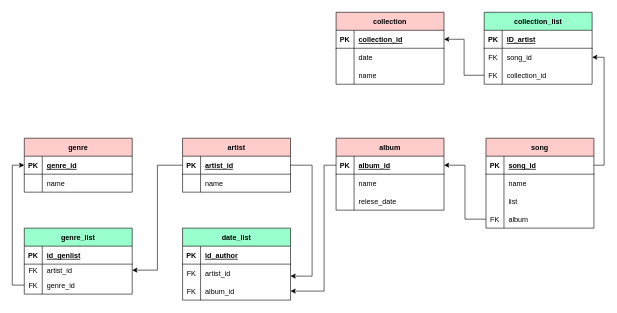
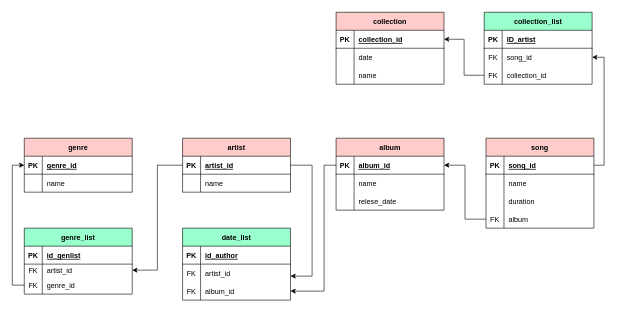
  <mxCell id="0" />
  <mxCell id="1" parent="0" />
  <mxCell id="2" value="genre" style="shape=table;startSize=30;container=1;collapsible=1;childLayout=tableLayout;fixedRows=1;rowLines=0;fontStyle=1;align=center;resizeLast=1;fillColor=#FFCCCC;" parent="1" vertex="1"><mxGeometry x="40" y="230" width="180" height="90" as="geometry" /></mxCell>
  <mxCell id="3" value="" style="shape=tableRow;horizontal=0;startSize=0;swimlaneHead=0;swimlaneBody=0;fillColor=none;collapsible=0;dropTarget=0;points=[[0,0.5],[1,0.5]];portConstraint=eastwest;top=0;left=0;right=0;bottom=1;" parent="2" vertex="1"><mxGeometry y="30" width="180" height="30" as="geometry" /></mxCell>
  <mxCell id="4" value="PK" style="shape=partialRectangle;connectable=0;fillColor=none;top=0;left=0;bottom=0;right=0;fontStyle=1;overflow=hidden;" parent="3" vertex="1"><mxGeometry width="30" height="30" as="geometry"><mxRectangle width="30" height="30" as="alternateBounds" /></mxGeometry></mxCell>
  <mxCell id="5" value="genre_id" style="shape=partialRectangle;connectable=0;fillColor=none;top=0;left=0;bottom=0;right=0;align=left;spacingLeft=6;fontStyle=5;overflow=hidden;" parent="3" vertex="1"><mxGeometry x="30" width="150" height="30" as="geometry"><mxRectangle width="150" height="30" as="alternateBounds" /></mxGeometry></mxCell>
  <mxCell id="6" value="" style="shape=tableRow;horizontal=0;startSize=0;swimlaneHead=0;swimlaneBody=0;fillColor=none;collapsible=0;dropTarget=0;points=[[0,0.5],[1,0.5]];portConstraint=eastwest;top=0;left=0;right=0;bottom=0;" parent="2" vertex="1"><mxGeometry y="60" width="180" height="30" as="geometry" /></mxCell>
  <mxCell id="7" value="" style="shape=partialRectangle;connectable=0;fillColor=none;top=0;left=0;bottom=0;right=0;editable=1;overflow=hidden;" parent="6" vertex="1"><mxGeometry width="30" height="30" as="geometry"><mxRectangle width="30" height="30" as="alternateBounds" /></mxGeometry></mxCell>
  <mxCell id="8" value="name" style="shape=partialRectangle;connectable=0;fillColor=none;top=0;left=0;bottom=0;right=0;align=left;spacingLeft=6;overflow=hidden;" parent="6" vertex="1"><mxGeometry x="30" width="150" height="30" as="geometry"><mxRectangle width="150" height="30" as="alternateBounds" /></mxGeometry></mxCell>
  <mxCell id="9" value="artist" style="shape=table;startSize=30;container=1;collapsible=1;childLayout=tableLayout;fixedRows=1;rowLines=0;fontStyle=1;align=center;resizeLast=1;fillColor=#FFCCCC;" parent="1" vertex="1"><mxGeometry x="304" y="230" width="180" height="90" as="geometry" /></mxCell>
  <mxCell id="10" value="" style="shape=tableRow;horizontal=0;startSize=0;swimlaneHead=0;swimlaneBody=0;fillColor=none;collapsible=0;dropTarget=0;points=[[0,0.5],[1,0.5]];portConstraint=eastwest;top=0;left=0;right=0;bottom=1;" parent="9" vertex="1"><mxGeometry y="30" width="180" height="30" as="geometry" /></mxCell>
  <mxCell id="11" value="PK" style="shape=partialRectangle;connectable=0;fillColor=none;top=0;left=0;bottom=0;right=0;fontStyle=1;overflow=hidden;" parent="10" vertex="1"><mxGeometry width="30" height="30" as="geometry"><mxRectangle width="30" height="30" as="alternateBounds" /></mxGeometry></mxCell>
  <mxCell id="12" value="artist_id" style="shape=partialRectangle;connectable=0;fillColor=none;top=0;left=0;bottom=0;right=0;align=left;spacingLeft=6;fontStyle=5;overflow=hidden;" parent="10" vertex="1"><mxGeometry x="30" width="150" height="30" as="geometry"><mxRectangle width="150" height="30" as="alternateBounds" /></mxGeometry></mxCell>
  <mxCell id="13" value="" style="shape=tableRow;horizontal=0;startSize=0;swimlaneHead=0;swimlaneBody=0;fillColor=none;collapsible=0;dropTarget=0;points=[[0,0.5],[1,0.5]];portConstraint=eastwest;top=0;left=0;right=0;bottom=0;" parent="9" vertex="1"><mxGeometry y="60" width="180" height="30" as="geometry" /></mxCell>
  <mxCell id="14" value="" style="shape=partialRectangle;connectable=0;fillColor=none;top=0;left=0;bottom=0;right=0;editable=1;overflow=hidden;" parent="13" vertex="1"><mxGeometry width="30" height="30" as="geometry"><mxRectangle width="30" height="30" as="alternateBounds" /></mxGeometry></mxCell>
  <mxCell id="15" value="name" style="shape=partialRectangle;connectable=0;fillColor=none;top=0;left=0;bottom=0;right=0;align=left;spacingLeft=6;overflow=hidden;" parent="13" vertex="1"><mxGeometry x="30" width="150" height="30" as="geometry"><mxRectangle width="150" height="30" as="alternateBounds" /></mxGeometry></mxCell>
  <mxCell id="16" value="album" style="shape=table;startSize=30;container=1;collapsible=1;childLayout=tableLayout;fixedRows=1;rowLines=0;fontStyle=1;align=center;resizeLast=1;fillColor=#FFCCCC;" parent="1" vertex="1"><mxGeometry x="560" y="230" width="180" height="120" as="geometry" /></mxCell>
  <mxCell id="17" value="" style="shape=tableRow;horizontal=0;startSize=0;swimlaneHead=0;swimlaneBody=0;fillColor=none;collapsible=0;dropTarget=0;points=[[0,0.5],[1,0.5]];portConstraint=eastwest;top=0;left=0;right=0;bottom=1;" parent="16" vertex="1"><mxGeometry y="30" width="180" height="30" as="geometry" /></mxCell>
  <mxCell id="18" value="PK" style="shape=partialRectangle;connectable=0;fillColor=none;top=0;left=0;bottom=0;right=0;fontStyle=1;overflow=hidden;" parent="17" vertex="1"><mxGeometry width="30" height="30" as="geometry"><mxRectangle width="30" height="30" as="alternateBounds" /></mxGeometry></mxCell>
  <mxCell id="19" value="album_id" style="shape=partialRectangle;connectable=0;fillColor=none;top=0;left=0;bottom=0;right=0;align=left;spacingLeft=6;fontStyle=5;overflow=hidden;" parent="17" vertex="1"><mxGeometry x="30" width="150" height="30" as="geometry"><mxRectangle width="150" height="30" as="alternateBounds" /></mxGeometry></mxCell>
  <mxCell id="20" value="" style="shape=tableRow;horizontal=0;startSize=0;swimlaneHead=0;swimlaneBody=0;fillColor=none;collapsible=0;dropTarget=0;points=[[0,0.5],[1,0.5]];portConstraint=eastwest;top=0;left=0;right=0;bottom=0;" parent="16" vertex="1"><mxGeometry y="60" width="180" height="30" as="geometry" /></mxCell>
  <mxCell id="21" value="" style="shape=partialRectangle;connectable=0;fillColor=none;top=0;left=0;bottom=0;right=0;editable=1;overflow=hidden;" parent="20" vertex="1"><mxGeometry width="30" height="30" as="geometry"><mxRectangle width="30" height="30" as="alternateBounds" /></mxGeometry></mxCell>
  <mxCell id="22" value="name" style="shape=partialRectangle;connectable=0;fillColor=none;top=0;left=0;bottom=0;right=0;align=left;spacingLeft=6;overflow=hidden;" parent="20" vertex="1"><mxGeometry x="30" width="150" height="30" as="geometry"><mxRectangle width="150" height="30" as="alternateBounds" /></mxGeometry></mxCell>
  <mxCell id="23" value="" style="shape=tableRow;horizontal=0;startSize=0;swimlaneHead=0;swimlaneBody=0;fillColor=none;collapsible=0;dropTarget=0;points=[[0,0.5],[1,0.5]];portConstraint=eastwest;top=0;left=0;right=0;bottom=0;" parent="16" vertex="1"><mxGeometry y="90" width="180" height="30" as="geometry" /></mxCell>
  <mxCell id="24" value="" style="shape=partialRectangle;connectable=0;fillColor=none;top=0;left=0;bottom=0;right=0;editable=1;overflow=hidden;" parent="23" vertex="1"><mxGeometry width="30" height="30" as="geometry"><mxRectangle width="30" height="30" as="alternateBounds" /></mxGeometry></mxCell>
  <mxCell id="25" value="relese_date" style="shape=partialRectangle;connectable=0;fillColor=none;top=0;left=0;bottom=0;right=0;align=left;spacingLeft=6;overflow=hidden;" parent="23" vertex="1"><mxGeometry x="30" width="150" height="30" as="geometry"><mxRectangle width="150" height="30" as="alternateBounds" /></mxGeometry></mxCell>
  <mxCell id="26" value="song" style="shape=table;startSize=30;container=1;collapsible=1;childLayout=tableLayout;fixedRows=1;rowLines=0;fontStyle=1;align=center;resizeLast=1;fillColor=#FFCCCC;" parent="1" vertex="1"><mxGeometry x="810" y="230" width="180" height="150" as="geometry" /></mxCell>
  <mxCell id="27" value="" style="shape=tableRow;horizontal=0;startSize=0;swimlaneHead=0;swimlaneBody=0;fillColor=none;collapsible=0;dropTarget=0;points=[[0,0.5],[1,0.5]];portConstraint=eastwest;top=0;left=0;right=0;bottom=1;" parent="26" vertex="1"><mxGeometry y="30" width="180" height="30" as="geometry" /></mxCell>
  <mxCell id="28" value="PK" style="shape=partialRectangle;connectable=0;fillColor=none;top=0;left=0;bottom=0;right=0;fontStyle=1;overflow=hidden;" parent="27" vertex="1"><mxGeometry width="30" height="30" as="geometry"><mxRectangle width="30" height="30" as="alternateBounds" /></mxGeometry></mxCell>
  <mxCell id="29" value="song_id" style="shape=partialRectangle;connectable=0;fillColor=none;top=0;left=0;bottom=0;right=0;align=left;spacingLeft=6;fontStyle=5;overflow=hidden;" parent="27" vertex="1"><mxGeometry x="30" width="150" height="30" as="geometry"><mxRectangle width="150" height="30" as="alternateBounds" /></mxGeometry></mxCell>
  <mxCell id="30" value="" style="shape=tableRow;horizontal=0;startSize=0;swimlaneHead=0;swimlaneBody=0;fillColor=none;collapsible=0;dropTarget=0;points=[[0,0.5],[1,0.5]];portConstraint=eastwest;top=0;left=0;right=0;bottom=0;" parent="26" vertex="1"><mxGeometry y="60" width="180" height="30" as="geometry" /></mxCell>
  <mxCell id="31" value="" style="shape=partialRectangle;connectable=0;fillColor=none;top=0;left=0;bottom=0;right=0;editable=1;overflow=hidden;" parent="30" vertex="1"><mxGeometry width="30" height="30" as="geometry"><mxRectangle width="30" height="30" as="alternateBounds" /></mxGeometry></mxCell>
  <mxCell id="32" value="name" style="shape=partialRectangle;connectable=0;fillColor=none;top=0;left=0;bottom=0;right=0;align=left;spacingLeft=6;overflow=hidden;" parent="30" vertex="1"><mxGeometry x="30" width="150" height="30" as="geometry"><mxRectangle width="150" height="30" as="alternateBounds" /></mxGeometry></mxCell>
  <mxCell id="33" value="" style="shape=tableRow;horizontal=0;startSize=0;swimlaneHead=0;swimlaneBody=0;fillColor=none;collapsible=0;dropTarget=0;points=[[0,0.5],[1,0.5]];portConstraint=eastwest;top=0;left=0;right=0;bottom=0;" parent="26" vertex="1"><mxGeometry y="90" width="180" height="30" as="geometry" /></mxCell>
  <mxCell id="34" value="" style="shape=partialRectangle;connectable=0;fillColor=none;top=0;left=0;bottom=0;right=0;editable=1;overflow=hidden;" parent="33" vertex="1"><mxGeometry width="30" height="30" as="geometry"><mxRectangle width="30" height="30" as="alternateBounds" /></mxGeometry></mxCell>
- <mxCell id="35" value="list" style="shape=partialRectangle;connectable=0;fillColor=none;top=0;left=0;bottom=0;right=0;align=left;spacingLeft=6;overflow=hidden;" parent="33" vertex="1"><mxGeometry x="30" width="150" height="30" as="geometry"><mxRectangle width="150" height="30" as="alternateBounds" /></mxGeometry></mxCell>
+ <mxCell id="35" value="duration" style="shape=partialRectangle;connectable=0;fillColor=none;top=0;left=0;bottom=0;right=0;align=left;spacingLeft=6;overflow=hidden;" parent="33" vertex="1"><mxGeometry x="30" width="150" height="30" as="geometry"><mxRectangle width="150" height="30" as="alternateBounds" /></mxGeometry></mxCell>
  <mxCell id="36" value="" style="shape=tableRow;horizontal=0;startSize=0;swimlaneHead=0;swimlaneBody=0;fillColor=none;collapsible=0;dropTarget=0;points=[[0,0.5],[1,0.5]];portConstraint=eastwest;top=0;left=0;right=0;bottom=0;" parent="26" vertex="1"><mxGeometry y="120" width="180" height="30" as="geometry" /></mxCell>
  <mxCell id="37" value="FK" style="shape=partialRectangle;connectable=0;fillColor=none;top=0;left=0;bottom=0;right=0;editable=1;overflow=hidden;" parent="36" vertex="1"><mxGeometry width="30" height="30" as="geometry"><mxRectangle width="30" height="30" as="alternateBounds" /></mxGeometry></mxCell>
  <mxCell id="38" value="album" style="shape=partialRectangle;connectable=0;fillColor=none;top=0;left=0;bottom=0;right=0;align=left;spacingLeft=6;overflow=hidden;" parent="36" vertex="1"><mxGeometry x="30" width="150" height="30" as="geometry"><mxRectangle width="150" height="30" as="alternateBounds" /></mxGeometry></mxCell>
  <mxCell id="39" style="edgeStyle=orthogonalEdgeStyle;rounded=0;orthogonalLoop=1;jettySize=auto;html=1;entryX=0;entryY=0.5;entryDx=0;entryDy=0;" parent="1" target="10" edge="1"><mxGeometry relative="1" as="geometry"><mxPoint x="290" y="170" as="targetPoint" /><Array as="points"><mxPoint x="20" y="335" /><mxPoint x="20" y="190" /><mxPoint x="290" y="190" /><mxPoint x="290" y="275" /></Array></mxGeometry></mxCell>
  <mxCell id="40" value="collection" style="shape=table;startSize=30;container=1;collapsible=1;childLayout=tableLayout;fixedRows=1;rowLines=0;fontStyle=1;align=center;resizeLast=1;fillColor=#FFCCCC;" parent="1" vertex="1"><mxGeometry x="560" y="20" width="180" height="120" as="geometry" /></mxCell>
  <mxCell id="41" value="" style="shape=tableRow;horizontal=0;startSize=0;swimlaneHead=0;swimlaneBody=0;fillColor=none;collapsible=0;dropTarget=0;points=[[0,0.5],[1,0.5]];portConstraint=eastwest;top=0;left=0;right=0;bottom=1;" parent="40" vertex="1"><mxGeometry y="30" width="180" height="30" as="geometry" /></mxCell>
  <mxCell id="42" value="PK" style="shape=partialRectangle;connectable=0;fillColor=none;top=0;left=0;bottom=0;right=0;fontStyle=1;overflow=hidden;" parent="41" vertex="1"><mxGeometry width="30" height="30" as="geometry"><mxRectangle width="30" height="30" as="alternateBounds" /></mxGeometry></mxCell>
  <mxCell id="43" value="collection_id" style="shape=partialRectangle;connectable=0;fillColor=none;top=0;left=0;bottom=0;right=0;align=left;spacingLeft=6;fontStyle=5;overflow=hidden;" parent="41" vertex="1"><mxGeometry x="30" width="150" height="30" as="geometry"><mxRectangle width="150" height="30" as="alternateBounds" /></mxGeometry></mxCell>
  <mxCell id="44" value="" style="shape=tableRow;horizontal=0;startSize=0;swimlaneHead=0;swimlaneBody=0;fillColor=none;collapsible=0;dropTarget=0;points=[[0,0.5],[1,0.5]];portConstraint=eastwest;top=0;left=0;right=0;bottom=0;" parent="40" vertex="1"><mxGeometry y="60" width="180" height="30" as="geometry" /></mxCell>
  <mxCell id="45" value="" style="shape=partialRectangle;connectable=0;fillColor=none;top=0;left=0;bottom=0;right=0;editable=1;overflow=hidden;" parent="44" vertex="1"><mxGeometry width="30" height="30" as="geometry"><mxRectangle width="30" height="30" as="alternateBounds" /></mxGeometry></mxCell>
  <mxCell id="46" value="date" style="shape=partialRectangle;connectable=0;fillColor=none;top=0;left=0;bottom=0;right=0;align=left;spacingLeft=6;overflow=hidden;" parent="44" vertex="1"><mxGeometry x="30" width="150" height="30" as="geometry"><mxRectangle width="150" height="30" as="alternateBounds" /></mxGeometry></mxCell>
  <mxCell id="47" value="" style="shape=tableRow;horizontal=0;startSize=0;swimlaneHead=0;swimlaneBody=0;fillColor=none;collapsible=0;dropTarget=0;points=[[0,0.5],[1,0.5]];portConstraint=eastwest;top=0;left=0;right=0;bottom=0;" parent="40" vertex="1"><mxGeometry y="90" width="180" height="30" as="geometry" /></mxCell>
  <mxCell id="48" value="" style="shape=partialRectangle;connectable=0;fillColor=none;top=0;left=0;bottom=0;right=0;editable=1;overflow=hidden;" parent="47" vertex="1"><mxGeometry width="30" height="30" as="geometry"><mxRectangle width="30" height="30" as="alternateBounds" /></mxGeometry></mxCell>
  <mxCell id="49" value="name" style="shape=partialRectangle;connectable=0;fillColor=none;top=0;left=0;bottom=0;right=0;align=left;spacingLeft=6;overflow=hidden;" parent="47" vertex="1"><mxGeometry x="30" width="150" height="30" as="geometry"><mxRectangle width="150" height="30" as="alternateBounds" /></mxGeometry></mxCell>
  <mxCell id="50" style="edgeStyle=orthogonalEdgeStyle;rounded=0;orthogonalLoop=1;jettySize=auto;html=1;entryX=1;entryY=0.5;entryDx=0;entryDy=0;" parent="1" target="3" edge="1"><mxGeometry relative="1" as="geometry" /></mxCell>
  <mxCell id="51" style="edgeStyle=orthogonalEdgeStyle;rounded=0;orthogonalLoop=1;jettySize=auto;html=1;" parent="1" source="36" target="17" edge="1"><mxGeometry relative="1" as="geometry" /></mxCell>
  <mxCell id="52" value="genre_list" style="shape=table;startSize=30;container=1;collapsible=1;childLayout=tableLayout;fixedRows=1;rowLines=0;fontStyle=1;align=center;resizeLast=1;fillColor=#99FFCC;" parent="1" vertex="1"><mxGeometry x="40" y="380" width="180" height="110.0" as="geometry" /></mxCell>
  <mxCell id="53" value="" style="shape=tableRow;horizontal=0;startSize=0;swimlaneHead=0;swimlaneBody=0;fillColor=none;collapsible=0;dropTarget=0;points=[[0,0.5],[1,0.5]];portConstraint=eastwest;top=0;left=0;right=0;bottom=1;" parent="52" vertex="1"><mxGeometry y="30" width="180" height="30" as="geometry" /></mxCell>
  <mxCell id="54" value="PK" style="shape=partialRectangle;connectable=0;fillColor=none;top=0;left=0;bottom=0;right=0;fontStyle=1;overflow=hidden;" parent="53" vertex="1"><mxGeometry width="30" height="30" as="geometry"><mxRectangle width="30" height="30" as="alternateBounds" /></mxGeometry></mxCell>
  <mxCell id="55" value="id_genlist" style="shape=partialRectangle;connectable=0;fillColor=none;top=0;left=0;bottom=0;right=0;align=left;spacingLeft=6;fontStyle=5;overflow=hidden;" parent="53" vertex="1"><mxGeometry x="30" width="150" height="30" as="geometry"><mxRectangle width="150" height="30" as="alternateBounds" /></mxGeometry></mxCell>
  <mxCell id="56" value="" style="shape=tableRow;horizontal=0;startSize=0;swimlaneHead=0;swimlaneBody=0;fillColor=none;collapsible=0;dropTarget=0;points=[[0,0.5],[1,0.5]];portConstraint=eastwest;top=0;left=0;right=0;bottom=0;" parent="52" vertex="1"><mxGeometry y="60" width="180" height="20" as="geometry" /></mxCell>
  <mxCell id="57" value="FK" style="shape=partialRectangle;connectable=0;fillColor=none;top=0;left=0;bottom=0;right=0;editable=1;overflow=hidden;" parent="56" vertex="1"><mxGeometry width="30" height="20" as="geometry"><mxRectangle width="30" height="20" as="alternateBounds" /></mxGeometry></mxCell>
  <mxCell id="58" value="artist_id" style="shape=partialRectangle;connectable=0;fillColor=none;top=0;left=0;bottom=0;right=0;align=left;spacingLeft=6;overflow=hidden;" parent="56" vertex="1"><mxGeometry x="30" width="150" height="20" as="geometry"><mxRectangle width="150" height="20" as="alternateBounds" /></mxGeometry></mxCell>
  <mxCell id="59" value="" style="shape=tableRow;horizontal=0;startSize=0;swimlaneHead=0;swimlaneBody=0;fillColor=none;collapsible=0;dropTarget=0;points=[[0,0.5],[1,0.5]];portConstraint=eastwest;top=0;left=0;right=0;bottom=0;" parent="52" vertex="1"><mxGeometry y="80" width="180" height="30" as="geometry" /></mxCell>
  <mxCell id="60" value="FK" style="shape=partialRectangle;connectable=0;fillColor=none;top=0;left=0;bottom=0;right=0;editable=1;overflow=hidden;" parent="59" vertex="1"><mxGeometry width="30" height="30" as="geometry"><mxRectangle width="30" height="30" as="alternateBounds" /></mxGeometry></mxCell>
  <mxCell id="61" value="genre_id" style="shape=partialRectangle;connectable=0;fillColor=none;top=0;left=0;bottom=0;right=0;align=left;spacingLeft=6;overflow=hidden;" parent="59" vertex="1"><mxGeometry x="30" width="150" height="30" as="geometry"><mxRectangle width="150" height="30" as="alternateBounds" /></mxGeometry></mxCell>
  <mxCell id="62" style="edgeStyle=orthogonalEdgeStyle;rounded=0;orthogonalLoop=1;jettySize=auto;html=1;entryX=0;entryY=0.5;entryDx=0;entryDy=0;" parent="1" source="59" target="3" edge="1"><mxGeometry relative="1" as="geometry" /></mxCell>
  <mxCell id="63" value="date_list" style="shape=table;startSize=30;container=1;collapsible=1;childLayout=tableLayout;fixedRows=1;rowLines=0;fontStyle=1;align=center;resizeLast=1;fillColor=#99FFCC;" parent="1" vertex="1"><mxGeometry x="304" y="380" width="180" height="120" as="geometry" /></mxCell>
  <mxCell id="64" value="" style="shape=tableRow;horizontal=0;startSize=0;swimlaneHead=0;swimlaneBody=0;fillColor=none;collapsible=0;dropTarget=0;points=[[0,0.5],[1,0.5]];portConstraint=eastwest;top=0;left=0;right=0;bottom=1;" parent="63" vertex="1"><mxGeometry y="30" width="180" height="30" as="geometry" /></mxCell>
  <mxCell id="65" value="PK" style="shape=partialRectangle;connectable=0;fillColor=none;top=0;left=0;bottom=0;right=0;fontStyle=1;overflow=hidden;" parent="64" vertex="1"><mxGeometry width="30" height="30" as="geometry"><mxRectangle width="30" height="30" as="alternateBounds" /></mxGeometry></mxCell>
  <mxCell id="66" value="id_author" style="shape=partialRectangle;connectable=0;fillColor=none;top=0;left=0;bottom=0;right=0;align=left;spacingLeft=6;fontStyle=5;overflow=hidden;" parent="64" vertex="1"><mxGeometry x="30" width="150" height="30" as="geometry"><mxRectangle width="150" height="30" as="alternateBounds" /></mxGeometry></mxCell>
  <mxCell id="67" value="" style="shape=tableRow;horizontal=0;startSize=0;swimlaneHead=0;swimlaneBody=0;fillColor=none;collapsible=0;dropTarget=0;points=[[0,0.5],[1,0.5]];portConstraint=eastwest;top=0;left=0;right=0;bottom=0;" parent="63" vertex="1"><mxGeometry y="60" width="180" height="30" as="geometry" /></mxCell>
  <mxCell id="68" value="FK" style="shape=partialRectangle;connectable=0;fillColor=none;top=0;left=0;bottom=0;right=0;editable=1;overflow=hidden;" parent="67" vertex="1"><mxGeometry width="30" height="30" as="geometry"><mxRectangle width="30" height="30" as="alternateBounds" /></mxGeometry></mxCell>
  <mxCell id="69" value="artist_id" style="shape=partialRectangle;connectable=0;fillColor=none;top=0;left=0;bottom=0;right=0;align=left;spacingLeft=6;overflow=hidden;" parent="67" vertex="1"><mxGeometry x="30" width="150" height="30" as="geometry"><mxRectangle width="150" height="30" as="alternateBounds" /></mxGeometry></mxCell>
  <mxCell id="70" value="" style="shape=tableRow;horizontal=0;startSize=0;swimlaneHead=0;swimlaneBody=0;fillColor=none;collapsible=0;dropTarget=0;points=[[0,0.5],[1,0.5]];portConstraint=eastwest;top=0;left=0;right=0;bottom=0;" parent="63" vertex="1"><mxGeometry y="90" width="180" height="30" as="geometry" /></mxCell>
  <mxCell id="71" value="FK" style="shape=partialRectangle;connectable=0;fillColor=none;top=0;left=0;bottom=0;right=0;editable=1;overflow=hidden;" parent="70" vertex="1"><mxGeometry width="30" height="30" as="geometry"><mxRectangle width="30" height="30" as="alternateBounds" /></mxGeometry></mxCell>
  <mxCell id="72" value="album_id" style="shape=partialRectangle;connectable=0;fillColor=none;top=0;left=0;bottom=0;right=0;align=left;spacingLeft=6;overflow=hidden;" parent="70" vertex="1"><mxGeometry x="30" width="150" height="30" as="geometry"><mxRectangle width="150" height="30" as="alternateBounds" /></mxGeometry></mxCell>
  <mxCell id="73" style="edgeStyle=orthogonalEdgeStyle;rounded=0;orthogonalLoop=1;jettySize=auto;html=1;" parent="1" source="10" target="67" edge="1"><mxGeometry x="0.042" y="226" relative="1" as="geometry"><mxPoint x="480" y="475" as="targetPoint" /><Array as="points"><mxPoint x="520" y="275" /><mxPoint x="520" y="460" /></Array><mxPoint as="offset" /></mxGeometry></mxCell>
  <mxCell id="74" style="edgeStyle=orthogonalEdgeStyle;rounded=0;orthogonalLoop=1;jettySize=auto;html=1;entryX=1;entryY=0.5;entryDx=0;entryDy=0;" parent="1" source="17" target="70" edge="1"><mxGeometry relative="1" as="geometry"><Array as="points"><mxPoint x="540" y="275" /><mxPoint x="540" y="485" /></Array></mxGeometry></mxCell>
  <mxCell id="75" value="collection_list" style="shape=table;startSize=30;container=1;collapsible=1;childLayout=tableLayout;fixedRows=1;rowLines=0;fontStyle=1;align=center;resizeLast=1;fillColor=#99FFCC;" parent="1" vertex="1"><mxGeometry x="807" y="20" width="180" height="120" as="geometry" /></mxCell>
  <mxCell id="76" value="" style="shape=tableRow;horizontal=0;startSize=0;swimlaneHead=0;swimlaneBody=0;fillColor=none;collapsible=0;dropTarget=0;points=[[0,0.5],[1,0.5]];portConstraint=eastwest;top=0;left=0;right=0;bottom=1;" parent="75" vertex="1"><mxGeometry y="30" width="180" height="30" as="geometry" /></mxCell>
  <mxCell id="77" value="PK" style="shape=partialRectangle;connectable=0;fillColor=none;top=0;left=0;bottom=0;right=0;fontStyle=1;overflow=hidden;" parent="76" vertex="1"><mxGeometry width="30" height="30" as="geometry"><mxRectangle width="30" height="30" as="alternateBounds" /></mxGeometry></mxCell>
  <mxCell id="78" value="ID_artist" style="shape=partialRectangle;connectable=0;fillColor=none;top=0;left=0;bottom=0;right=0;align=left;spacingLeft=6;fontStyle=5;overflow=hidden;" parent="76" vertex="1"><mxGeometry x="30" width="150" height="30" as="geometry"><mxRectangle width="150" height="30" as="alternateBounds" /></mxGeometry></mxCell>
  <mxCell id="79" value="" style="shape=tableRow;horizontal=0;startSize=0;swimlaneHead=0;swimlaneBody=0;fillColor=none;collapsible=0;dropTarget=0;points=[[0,0.5],[1,0.5]];portConstraint=eastwest;top=0;left=0;right=0;bottom=0;" parent="75" vertex="1"><mxGeometry y="60" width="180" height="30" as="geometry" /></mxCell>
  <mxCell id="80" value="FK" style="shape=partialRectangle;connectable=0;fillColor=none;top=0;left=0;bottom=0;right=0;editable=1;overflow=hidden;" parent="79" vertex="1"><mxGeometry width="30" height="30" as="geometry"><mxRectangle width="30" height="30" as="alternateBounds" /></mxGeometry></mxCell>
  <mxCell id="81" value="song_id" style="shape=partialRectangle;connectable=0;fillColor=none;top=0;left=0;bottom=0;right=0;align=left;spacingLeft=6;overflow=hidden;" parent="79" vertex="1"><mxGeometry x="30" width="150" height="30" as="geometry"><mxRectangle width="150" height="30" as="alternateBounds" /></mxGeometry></mxCell>
  <mxCell id="82" value="" style="shape=tableRow;horizontal=0;startSize=0;swimlaneHead=0;swimlaneBody=0;fillColor=none;collapsible=0;dropTarget=0;points=[[0,0.5],[1,0.5]];portConstraint=eastwest;top=0;left=0;right=0;bottom=0;" parent="75" vertex="1"><mxGeometry y="90" width="180" height="30" as="geometry" /></mxCell>
  <mxCell id="83" value="FK" style="shape=partialRectangle;connectable=0;fillColor=none;top=0;left=0;bottom=0;right=0;editable=1;overflow=hidden;" parent="82" vertex="1"><mxGeometry width="30" height="30" as="geometry"><mxRectangle width="30" height="30" as="alternateBounds" /></mxGeometry></mxCell>
  <mxCell id="84" value="collection_id" style="shape=partialRectangle;connectable=0;fillColor=none;top=0;left=0;bottom=0;right=0;align=left;spacingLeft=6;overflow=hidden;" parent="82" vertex="1"><mxGeometry x="30" width="150" height="30" as="geometry"><mxRectangle width="150" height="30" as="alternateBounds" /></mxGeometry></mxCell>
  <mxCell id="85" style="edgeStyle=orthogonalEdgeStyle;rounded=0;orthogonalLoop=1;jettySize=auto;html=1;entryX=1;entryY=0.5;entryDx=0;entryDy=0;" parent="1" source="82" target="41" edge="1"><mxGeometry relative="1" as="geometry" /></mxCell>
  <mxCell id="86" style="edgeStyle=orthogonalEdgeStyle;rounded=0;orthogonalLoop=1;jettySize=auto;html=1;entryX=1;entryY=0.5;entryDx=0;entryDy=0;" parent="1" source="27" target="79" edge="1"><mxGeometry relative="1" as="geometry"><Array as="points"><mxPoint x="1007" y="275" /><mxPoint x="1007" y="95" /></Array></mxGeometry></mxCell>
  <mxCell id="87" style="edgeStyle=orthogonalEdgeStyle;rounded=0;orthogonalLoop=1;jettySize=auto;html=1;entryX=1;entryY=0.5;entryDx=0;entryDy=0;" parent="1" source="10" target="56" edge="1"><mxGeometry relative="1" as="geometry" /></mxCell>
